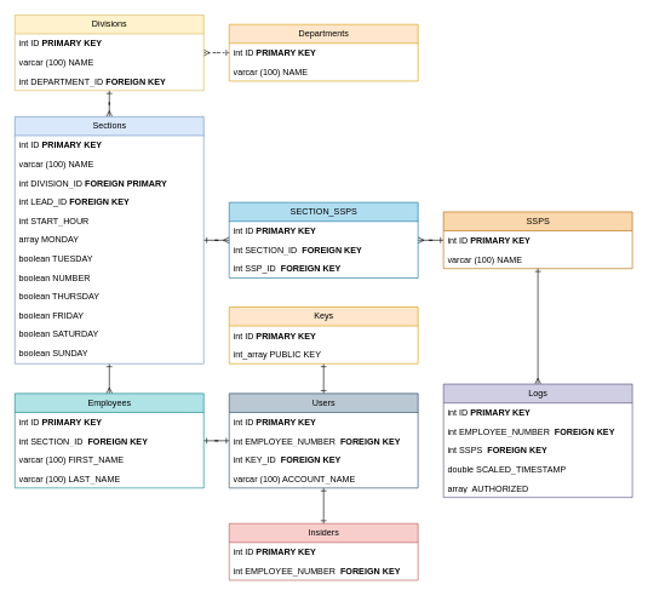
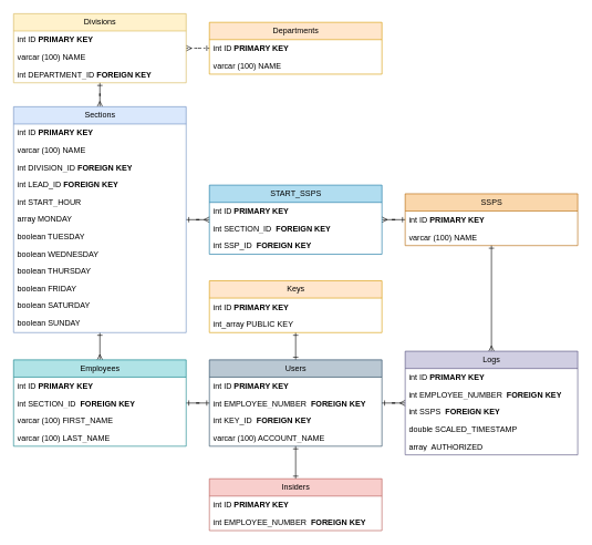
  <mxCell id="0" />
  <mxCell id="1" parent="0" />
  <mxCell id="2" style="edgeStyle=orthogonalEdgeStyle;rounded=0;orthogonalLoop=1;jettySize=auto;html=1;entryX=0.5;entryY=0;entryDx=0;entryDy=0;startArrow=ERone;startFill=0;endArrow=ERone;endFill=0;" edge="1" parent="1" source="3" target="37"><mxGeometry relative="1" as="geometry" /></mxCell>
  <mxCell id="3" value="Keys" style="swimlane;fontStyle=0;childLayout=stackLayout;horizontal=1;startSize=26;fillColor=#ffe6cc;horizontalStack=0;resizeParent=1;resizeParentMax=0;resizeLast=0;collapsible=1;marginBottom=0;html=1;strokeColor=#d79b00;" vertex="1" parent="1"><mxGeometry x="315" y="422" width="260" height="78" as="geometry" /></mxCell>
  <mxCell id="4" value="int ID&amp;nbsp;&lt;b&gt;PRIMARY KEY&lt;/b&gt;" style="text;strokeColor=none;fillColor=none;align=left;verticalAlign=top;spacingLeft=4;spacingRight=4;overflow=hidden;rotatable=0;points=[[0,0.5],[1,0.5]];portConstraint=eastwest;whiteSpace=wrap;html=1;" vertex="1" parent="3"><mxGeometry y="26" width="260" height="26" as="geometry" /></mxCell>
  <mxCell id="5" value="int_array PUBLIC KEY" style="text;strokeColor=none;fillColor=none;align=left;verticalAlign=top;spacingLeft=4;spacingRight=4;overflow=hidden;rotatable=0;points=[[0,0.5],[1,0.5]];portConstraint=eastwest;whiteSpace=wrap;html=1;" vertex="1" parent="3"><mxGeometry y="52" width="260" height="26" as="geometry" /></mxCell>
  <mxCell id="6" style="edgeStyle=orthogonalEdgeStyle;rounded=0;orthogonalLoop=1;jettySize=auto;html=1;startArrow=ERone;startFill=0;endArrow=ERmany;endFill=0;dashed=1;" edge="1" parent="1" source="7" target="11"><mxGeometry relative="1" as="geometry" /></mxCell>
  <mxCell id="7" value="Departments" style="swimlane;fontStyle=0;childLayout=stackLayout;horizontal=1;startSize=26;fillColor=#ffe6cc;horizontalStack=0;resizeParent=1;resizeParentMax=0;resizeLast=0;collapsible=1;marginBottom=0;html=1;strokeColor=#d79b00;" vertex="1" parent="1"><mxGeometry x="315" y="33" width="260" height="78" as="geometry" /></mxCell>
  <mxCell id="8" value="int ID&amp;nbsp;&lt;b&gt;PRIMARY KEY&lt;/b&gt;" style="text;strokeColor=none;fillColor=none;align=left;verticalAlign=top;spacingLeft=4;spacingRight=4;overflow=hidden;rotatable=0;points=[[0,0.5],[1,0.5]];portConstraint=eastwest;whiteSpace=wrap;html=1;" vertex="1" parent="7"><mxGeometry y="26" width="260" height="26" as="geometry" /></mxCell>
  <mxCell id="9" value="varcar (100) NAME" style="text;strokeColor=none;fillColor=none;align=left;verticalAlign=top;spacingLeft=4;spacingRight=4;overflow=hidden;rotatable=0;points=[[0,0.5],[1,0.5]];portConstraint=eastwest;whiteSpace=wrap;html=1;" vertex="1" parent="7"><mxGeometry y="52" width="260" height="26" as="geometry" /></mxCell>
  <mxCell id="10" style="edgeStyle=orthogonalEdgeStyle;rounded=0;orthogonalLoop=1;jettySize=auto;html=1;startArrow=ERone;startFill=0;endArrow=ERmany;endFill=0;" edge="1" parent="1" source="11" target="17"><mxGeometry relative="1" as="geometry" /></mxCell>
  <mxCell id="11" value="Divisions" style="swimlane;fontStyle=0;childLayout=stackLayout;horizontal=1;startSize=26;fillColor=#fff2cc;horizontalStack=0;resizeParent=1;resizeParentMax=0;resizeLast=0;collapsible=1;marginBottom=0;html=1;strokeColor=#d6b656;" vertex="1" parent="1"><mxGeometry y="20" width="260" height="104" as="geometry" x="20" /></mxCell>
  <mxCell id="12" value="int ID&amp;nbsp;&lt;b&gt;PRIMARY KEY&lt;/b&gt;" style="text;strokeColor=none;fillColor=none;align=left;verticalAlign=top;spacingLeft=4;spacingRight=4;overflow=hidden;rotatable=0;points=[[0,0.5],[1,0.5]];portConstraint=eastwest;whiteSpace=wrap;html=1;" vertex="1" parent="11"><mxGeometry y="26" width="260" height="26" as="geometry" /></mxCell>
  <mxCell id="13" value="varcar (100) NAME" style="text;strokeColor=none;fillColor=none;align=left;verticalAlign=top;spacingLeft=4;spacingRight=4;overflow=hidden;rotatable=0;points=[[0,0.5],[1,0.5]];portConstraint=eastwest;whiteSpace=wrap;html=1;" vertex="1" parent="11"><mxGeometry y="52" width="260" height="26" as="geometry" /></mxCell>
  <mxCell id="14" value="int DEPARTMENT_ID &lt;b&gt;FOREIGN KEY&lt;/b&gt;" style="text;strokeColor=none;fillColor=none;align=left;verticalAlign=top;spacingLeft=4;spacingRight=4;overflow=hidden;rotatable=0;points=[[0,0.5],[1,0.5]];portConstraint=eastwest;whiteSpace=wrap;html=1;" vertex="1" parent="11"><mxGeometry y="78" width="260" height="26" as="geometry" /></mxCell>
  <mxCell id="15" style="edgeStyle=orthogonalEdgeStyle;rounded=0;orthogonalLoop=1;jettySize=auto;html=1;startArrow=ERone;startFill=0;endArrow=ERmany;endFill=0;" edge="1" parent="1" source="17" target="31"><mxGeometry relative="1" as="geometry" /></mxCell>
  <mxCell id="16" style="edgeStyle=orthogonalEdgeStyle;rounded=0;orthogonalLoop=1;jettySize=auto;html=1;startArrow=ERone;startFill=0;endArrow=ERmany;endFill=0;" edge="1" parent="1" source="17" target="46"><mxGeometry relative="1" as="geometry" /></mxCell>
  <mxCell id="17" value="Sections" style="swimlane;fontStyle=0;childLayout=stackLayout;horizontal=1;startSize=26;fillColor=#dae8fc;horizontalStack=0;resizeParent=1;resizeParentMax=0;resizeLast=0;collapsible=1;marginBottom=0;html=1;strokeColor=#6c8ebf;" vertex="1" parent="1"><mxGeometry y="160" width="260" height="340" as="geometry" x="20" /></mxCell>
  <mxCell id="18" value="int ID&amp;nbsp;&lt;b&gt;PRIMARY KEY&lt;/b&gt;" style="text;strokeColor=none;fillColor=none;align=left;verticalAlign=top;spacingLeft=4;spacingRight=4;overflow=hidden;rotatable=0;points=[[0,0.5],[1,0.5]];portConstraint=eastwest;whiteSpace=wrap;html=1;" vertex="1" parent="17"><mxGeometry y="26" width="260" height="26" as="geometry" /></mxCell>
  <mxCell id="19" value="varcar (100) NAME" style="text;strokeColor=none;fillColor=none;align=left;verticalAlign=top;spacingLeft=4;spacingRight=4;overflow=hidden;rotatable=0;points=[[0,0.5],[1,0.5]];portConstraint=eastwest;whiteSpace=wrap;html=1;" vertex="1" parent="17"><mxGeometry y="52" width="260" height="26" as="geometry" /></mxCell>
- <mxCell id="20" value="int DIVISION_ID&amp;nbsp;&lt;b&gt;FOREIGN PRIMARY&lt;/b&gt;" style="text;strokeColor=none;fillColor=none;align=left;verticalAlign=top;spacingLeft=4;spacingRight=4;overflow=hidden;rotatable=0;points=[[0,0.5],[1,0.5]];portConstraint=eastwest;whiteSpace=wrap;html=1;" vertex="1" parent="17"><mxGeometry y="78" width="260" height="26" as="geometry" /></mxCell>
+ <mxCell id="20" value="int DIVISION_ID&amp;nbsp;&lt;b&gt;FOREIGN KEY&lt;/b&gt;" style="text;strokeColor=none;fillColor=none;align=left;verticalAlign=top;spacingLeft=4;spacingRight=4;overflow=hidden;rotatable=0;points=[[0,0.5],[1,0.5]];portConstraint=eastwest;whiteSpace=wrap;html=1;" vertex="1" parent="17"><mxGeometry y="78" width="260" height="26" as="geometry" /></mxCell>
  <mxCell id="21" value="int LEAD_ID&amp;nbsp;&lt;b&gt;FOREIGN KEY&lt;/b&gt;" style="text;strokeColor=none;fillColor=none;align=left;verticalAlign=top;spacingLeft=4;spacingRight=4;overflow=hidden;rotatable=0;points=[[0,0.5],[1,0.5]];portConstraint=eastwest;whiteSpace=wrap;html=1;" vertex="1" parent="17"><mxGeometry y="104" width="260" height="26" as="geometry" /></mxCell>
  <mxCell id="22" value="int START_HOUR" style="text;strokeColor=none;fillColor=none;align=left;verticalAlign=top;spacingLeft=4;spacingRight=4;overflow=hidden;rotatable=0;points=[[0,0.5],[1,0.5]];portConstraint=eastwest;whiteSpace=wrap;html=1;" vertex="1" parent="17"><mxGeometry y="130" width="260" height="26" as="geometry" /></mxCell>
  <mxCell id="23" value="array MONDAY" style="text;strokeColor=none;fillColor=none;align=left;verticalAlign=top;spacingLeft=4;spacingRight=4;overflow=hidden;rotatable=0;points=[[0,0.5],[1,0.5]];portConstraint=eastwest;whiteSpace=wrap;html=1;" vertex="1" parent="17"><mxGeometry y="156" width="260" height="26" as="geometry" /></mxCell>
  <mxCell id="24" value="boolean TUESDAY" style="text;strokeColor=none;fillColor=none;align=left;verticalAlign=top;spacingLeft=4;spacingRight=4;overflow=hidden;rotatable=0;points=[[0,0.5],[1,0.5]];portConstraint=eastwest;whiteSpace=wrap;html=1;" vertex="1" parent="17"><mxGeometry y="182" width="260" height="26" as="geometry" /></mxCell>
- <mxCell id="25" value="boolean NUMBER" style="text;strokeColor=none;fillColor=none;align=left;verticalAlign=top;spacingLeft=4;spacingRight=4;overflow=hidden;rotatable=0;points=[[0,0.5],[1,0.5]];portConstraint=eastwest;whiteSpace=wrap;html=1;" vertex="1" parent="17"><mxGeometry y="208" width="260" height="26" as="geometry" /></mxCell>
+ <mxCell id="25" value="boolean WEDNESDAY" style="text;strokeColor=none;fillColor=none;align=left;verticalAlign=top;spacingLeft=4;spacingRight=4;overflow=hidden;rotatable=0;points=[[0,0.5],[1,0.5]];portConstraint=eastwest;whiteSpace=wrap;html=1;" vertex="1" parent="17"><mxGeometry y="208" width="260" height="26" as="geometry" /></mxCell>
  <mxCell id="26" value="boolean THURSDAY" style="text;strokeColor=none;fillColor=none;align=left;verticalAlign=top;spacingLeft=4;spacingRight=4;overflow=hidden;rotatable=0;points=[[0,0.5],[1,0.5]];portConstraint=eastwest;whiteSpace=wrap;html=1;" vertex="1" parent="17"><mxGeometry y="234" width="260" height="26" as="geometry" /></mxCell>
  <mxCell id="27" value="boolean FRIDAY" style="text;strokeColor=none;fillColor=none;align=left;verticalAlign=top;spacingLeft=4;spacingRight=4;overflow=hidden;rotatable=0;points=[[0,0.5],[1,0.5]];portConstraint=eastwest;whiteSpace=wrap;html=1;" vertex="1" parent="17"><mxGeometry y="260" width="260" height="26" as="geometry" /></mxCell>
  <mxCell id="28" value="boolean SATURDAY" style="text;strokeColor=none;fillColor=none;align=left;verticalAlign=top;spacingLeft=4;spacingRight=4;overflow=hidden;rotatable=0;points=[[0,0.5],[1,0.5]];portConstraint=eastwest;whiteSpace=wrap;html=1;" vertex="1" parent="17"><mxGeometry y="286" width="260" height="26" as="geometry" /></mxCell>
  <mxCell id="29" value="boolean SUNDAY" style="text;strokeColor=none;fillColor=none;align=left;verticalAlign=top;spacingLeft=4;spacingRight=4;overflow=hidden;rotatable=0;points=[[0,0.5],[1,0.5]];portConstraint=eastwest;whiteSpace=wrap;html=1;" vertex="1" parent="17"><mxGeometry y="312" width="260" height="28" as="geometry" /></mxCell>
  <mxCell id="30" style="edgeStyle=orthogonalEdgeStyle;rounded=0;orthogonalLoop=1;jettySize=auto;html=1;entryX=0;entryY=0.5;entryDx=0;entryDy=0;startArrow=ERone;startFill=0;endArrow=ERone;endFill=0;" edge="1" parent="1" source="31" target="39"><mxGeometry relative="1" as="geometry" /></mxCell>
  <mxCell id="31" value="Employees" style="swimlane;fontStyle=0;childLayout=stackLayout;horizontal=1;startSize=26;fillColor=#b0e3e6;horizontalStack=0;resizeParent=1;resizeParentMax=0;resizeLast=0;collapsible=1;marginBottom=0;html=1;strokeColor=#0e8088;" vertex="1" parent="1"><mxGeometry y="541" width="260" height="130" as="geometry" x="20" /></mxCell>
  <mxCell id="32" value="int ID&amp;nbsp;&lt;b&gt;PRIMARY KEY&lt;/b&gt;" style="text;strokeColor=none;fillColor=none;align=left;verticalAlign=top;spacingLeft=4;spacingRight=4;overflow=hidden;rotatable=0;points=[[0,0.5],[1,0.5]];portConstraint=eastwest;whiteSpace=wrap;html=1;" vertex="1" parent="31"><mxGeometry y="26" width="260" height="26" as="geometry" /></mxCell>
  <mxCell id="33" value="int SECTION_ID&amp;nbsp;&amp;nbsp;&lt;b&gt;FOREIGN KEY&lt;/b&gt;" style="text;strokeColor=none;fillColor=none;align=left;verticalAlign=top;spacingLeft=4;spacingRight=4;overflow=hidden;rotatable=0;points=[[0,0.5],[1,0.5]];portConstraint=eastwest;whiteSpace=wrap;html=1;" vertex="1" parent="31"><mxGeometry y="52" width="260" height="26" as="geometry" /></mxCell>
  <mxCell id="34" value="varcar (100) FIRST_NAME" style="text;strokeColor=none;fillColor=none;align=left;verticalAlign=top;spacingLeft=4;spacingRight=4;overflow=hidden;rotatable=0;points=[[0,0.5],[1,0.5]];portConstraint=eastwest;whiteSpace=wrap;html=1;" vertex="1" parent="31"><mxGeometry y="78" width="260" height="26" as="geometry" /></mxCell>
  <mxCell id="35" value="varcar (100) LAST_NAME" style="text;strokeColor=none;fillColor=none;align=left;verticalAlign=top;spacingLeft=4;spacingRight=4;overflow=hidden;rotatable=0;points=[[0,0.5],[1,0.5]];portConstraint=eastwest;whiteSpace=wrap;html=1;" vertex="1" parent="31"><mxGeometry y="104" width="260" height="26" as="geometry" /></mxCell>
  <mxCell id="36" style="edgeStyle=orthogonalEdgeStyle;rounded=0;orthogonalLoop=1;jettySize=auto;html=1;startArrow=ERone;startFill=0;endArrow=ERone;endFill=0;" edge="1" parent="1" source="37" target="58"><mxGeometry relative="1" as="geometry" /></mxCell>
  <mxCell id="37" value="Users" style="swimlane;fontStyle=0;childLayout=stackLayout;horizontal=1;startSize=26;fillColor=#bac8d3;horizontalStack=0;resizeParent=1;resizeParentMax=0;resizeLast=0;collapsible=1;marginBottom=0;html=1;strokeColor=#23445d;" vertex="1" parent="1"><mxGeometry x="315" y="541" width="260" height="130" as="geometry" /></mxCell>
  <mxCell id="38" value="int ID&amp;nbsp;&lt;b&gt;PRIMARY KEY&lt;/b&gt;" style="text;strokeColor=none;fillColor=none;align=left;verticalAlign=top;spacingLeft=4;spacingRight=4;overflow=hidden;rotatable=0;points=[[0,0.5],[1,0.5]];portConstraint=eastwest;whiteSpace=wrap;html=1;" vertex="1" parent="37"><mxGeometry y="26" width="260" height="26" as="geometry" /></mxCell>
  <mxCell id="39" value="int EMPLOYEE_NUMBER&amp;nbsp;&amp;nbsp;&lt;b&gt;FOREIGN KEY&lt;/b&gt;" style="text;strokeColor=none;fillColor=none;align=left;verticalAlign=top;spacingLeft=4;spacingRight=4;overflow=hidden;rotatable=0;points=[[0,0.5],[1,0.5]];portConstraint=eastwest;whiteSpace=wrap;html=1;" vertex="1" parent="37"><mxGeometry y="52" width="260" height="26" as="geometry" /></mxCell>
  <mxCell id="40" value="int KEY_ID&amp;nbsp;&amp;nbsp;&lt;b&gt;FOREIGN KEY&lt;/b&gt;" style="text;strokeColor=none;fillColor=none;align=left;verticalAlign=top;spacingLeft=4;spacingRight=4;overflow=hidden;rotatable=0;points=[[0,0.5],[1,0.5]];portConstraint=eastwest;whiteSpace=wrap;html=1;" vertex="1" parent="37"><mxGeometry y="78" width="260" height="26" as="geometry" /></mxCell>
  <mxCell id="41" value="varcar (100) ACCOUNT_NAME" style="text;strokeColor=none;fillColor=none;align=left;verticalAlign=top;spacingLeft=4;spacingRight=4;overflow=hidden;rotatable=0;points=[[0,0.5],[1,0.5]];portConstraint=eastwest;whiteSpace=wrap;html=1;" vertex="1" parent="37"><mxGeometry y="104" width="260" height="26" as="geometry" /></mxCell>
  <mxCell id="42" style="edgeStyle=orthogonalEdgeStyle;rounded=0;orthogonalLoop=1;jettySize=auto;html=1;startArrow=ERone;startFill=0;endArrow=ERmany;endFill=0;" edge="1" parent="1" source="43" target="46"><mxGeometry relative="1" as="geometry" /></mxCell>
  <mxCell id="43" value="SSPS" style="swimlane;fontStyle=0;childLayout=stackLayout;horizontal=1;startSize=26;fillColor=#fad7ac;horizontalStack=0;resizeParent=1;resizeParentMax=0;resizeLast=0;collapsible=1;marginBottom=0;html=1;strokeColor=#b46504;" vertex="1" parent="1"><mxGeometry x="610" y="291" width="260" height="78" as="geometry" /></mxCell>
  <mxCell id="44" value="int ID&amp;nbsp;&lt;b&gt;PRIMARY KEY&lt;/b&gt;" style="text;strokeColor=none;fillColor=none;align=left;verticalAlign=top;spacingLeft=4;spacingRight=4;overflow=hidden;rotatable=0;points=[[0,0.5],[1,0.5]];portConstraint=eastwest;whiteSpace=wrap;html=1;" vertex="1" parent="43"><mxGeometry y="26" width="260" height="26" as="geometry" /></mxCell>
  <mxCell id="45" value="varcar (100) NAME" style="text;strokeColor=none;fillColor=none;align=left;verticalAlign=top;spacingLeft=4;spacingRight=4;overflow=hidden;rotatable=0;points=[[0,0.5],[1,0.5]];portConstraint=eastwest;whiteSpace=wrap;html=1;" vertex="1" parent="43"><mxGeometry y="52" width="260" height="26" as="geometry" /></mxCell>
- <mxCell id="46" value="SECTION_SSPS" style="swimlane;fontStyle=0;childLayout=stackLayout;horizontal=1;startSize=26;fillColor=#b1ddf0;horizontalStack=0;resizeParent=1;resizeParentMax=0;resizeLast=0;collapsible=1;marginBottom=0;html=1;strokeColor=#10739e;" vertex="1" parent="1"><mxGeometry x="315" y="278" width="260" height="104" as="geometry" /></mxCell>
+ <mxCell id="46" value="START_SSPS" style="swimlane;fontStyle=0;childLayout=stackLayout;horizontal=1;startSize=26;fillColor=#b1ddf0;horizontalStack=0;resizeParent=1;resizeParentMax=0;resizeLast=0;collapsible=1;marginBottom=0;html=1;strokeColor=#10739e;" vertex="1" parent="1"><mxGeometry x="315" y="278" width="260" height="104" as="geometry" /></mxCell>
  <mxCell id="47" value="int ID&amp;nbsp;&lt;b&gt;PRIMARY KEY&lt;/b&gt;" style="text;strokeColor=none;fillColor=none;align=left;verticalAlign=top;spacingLeft=4;spacingRight=4;overflow=hidden;rotatable=0;points=[[0,0.5],[1,0.5]];portConstraint=eastwest;whiteSpace=wrap;html=1;" vertex="1" parent="46"><mxGeometry y="26" width="260" height="26" as="geometry" /></mxCell>
  <mxCell id="48" value="int SECTION_ID&amp;nbsp;&amp;nbsp;&lt;b&gt;FOREIGN KEY&lt;/b&gt;" style="text;strokeColor=none;fillColor=none;align=left;verticalAlign=top;spacingLeft=4;spacingRight=4;overflow=hidden;rotatable=0;points=[[0,0.5],[1,0.5]];portConstraint=eastwest;whiteSpace=wrap;html=1;" vertex="1" parent="46"><mxGeometry y="52" width="260" height="26" as="geometry" /></mxCell>
  <mxCell id="49" value="int SSP_ID&amp;nbsp;&amp;nbsp;&lt;b&gt;FOREIGN KEY&lt;/b&gt;" style="text;strokeColor=none;fillColor=none;align=left;verticalAlign=top;spacingLeft=4;spacingRight=4;overflow=hidden;rotatable=0;points=[[0,0.5],[1,0.5]];portConstraint=eastwest;whiteSpace=wrap;html=1;" vertex="1" parent="46"><mxGeometry y="78" width="260" height="26" as="geometry" /></mxCell>
  <mxCell id="50" style="edgeStyle=orthogonalEdgeStyle;rounded=0;orthogonalLoop=1;jettySize=auto;html=1;startArrow=ERmany;startFill=0;endArrow=ERone;endFill=0;" edge="1" parent="1" source="52" target="43"><mxGeometry relative="1" as="geometry" /></mxCell>
+ <mxCell id="51" style="edgeStyle=orthogonalEdgeStyle;rounded=0;orthogonalLoop=1;jettySize=auto;html=1;startArrow=ERmany;startFill=0;endArrow=ERone;endFill=0;" edge="1" parent="1" source="52" target="37"><mxGeometry relative="1" as="geometry" /></mxCell>
  <mxCell id="52" value="Logs" style="swimlane;fontStyle=0;childLayout=stackLayout;horizontal=1;startSize=26;fillColor=#d0cee2;horizontalStack=0;resizeParent=1;resizeParentMax=0;resizeLast=0;collapsible=1;marginBottom=0;html=1;strokeColor=#56517e;" vertex="1" parent="1"><mxGeometry x="610" y="528" width="260" height="156" as="geometry" /></mxCell>
  <mxCell id="53" value="int ID&amp;nbsp;&lt;b&gt;PRIMARY KEY&lt;/b&gt;" style="text;strokeColor=none;fillColor=none;align=left;verticalAlign=top;spacingLeft=4;spacingRight=4;overflow=hidden;rotatable=0;points=[[0,0.5],[1,0.5]];portConstraint=eastwest;whiteSpace=wrap;html=1;" vertex="1" parent="52"><mxGeometry y="26" width="260" height="26" as="geometry" /></mxCell>
  <mxCell id="54" value="int EMPLOYEE_NUMBER&amp;nbsp;&amp;nbsp;&lt;b&gt;FOREIGN KEY&lt;/b&gt;" style="text;strokeColor=none;fillColor=none;align=left;verticalAlign=top;spacingLeft=4;spacingRight=4;overflow=hidden;rotatable=0;points=[[0,0.5],[1,0.5]];portConstraint=eastwest;whiteSpace=wrap;html=1;" vertex="1" parent="52"><mxGeometry y="52" width="260" height="26" as="geometry" /></mxCell>
  <mxCell id="55" value="int SSPS&amp;nbsp;&amp;nbsp;&lt;b&gt;FOREIGN KEY&lt;/b&gt;" style="text;strokeColor=none;fillColor=none;align=left;verticalAlign=top;spacingLeft=4;spacingRight=4;overflow=hidden;rotatable=0;points=[[0,0.5],[1,0.5]];portConstraint=eastwest;whiteSpace=wrap;html=1;" vertex="1" parent="52"><mxGeometry y="78" width="260" height="26" as="geometry" /></mxCell>
  <mxCell id="56" value="double SCALED_TIMESTAMP" style="text;strokeColor=none;fillColor=none;align=left;verticalAlign=top;spacingLeft=4;spacingRight=4;overflow=hidden;rotatable=0;points=[[0,0.5],[1,0.5]];portConstraint=eastwest;whiteSpace=wrap;html=1;" vertex="1" parent="52"><mxGeometry y="104" width="260" height="26" as="geometry" /></mxCell>
  <mxCell id="57" value="array&amp;nbsp; AUTHORIZED" style="text;strokeColor=none;fillColor=none;align=left;verticalAlign=top;spacingLeft=4;spacingRight=4;overflow=hidden;rotatable=0;points=[[0,0.5],[1,0.5]];portConstraint=eastwest;whiteSpace=wrap;html=1;" vertex="1" parent="52"><mxGeometry y="130" width="260" height="26" as="geometry" /></mxCell>
  <mxCell id="58" value="Insiders" style="swimlane;fontStyle=0;childLayout=stackLayout;horizontal=1;startSize=26;fillColor=#f8cecc;horizontalStack=0;resizeParent=1;resizeParentMax=0;resizeLast=0;collapsible=1;marginBottom=0;html=1;strokeColor=#b85450;" vertex="1" parent="1"><mxGeometry x="315" y="720" width="260" height="78" as="geometry" /></mxCell>
  <mxCell id="59" value="int ID&amp;nbsp;&lt;b&gt;PRIMARY KEY&lt;/b&gt;" style="text;strokeColor=none;fillColor=none;align=left;verticalAlign=top;spacingLeft=4;spacingRight=4;overflow=hidden;rotatable=0;points=[[0,0.5],[1,0.5]];portConstraint=eastwest;whiteSpace=wrap;html=1;" vertex="1" parent="58"><mxGeometry y="26" width="260" height="26" as="geometry" /></mxCell>
  <mxCell id="60" value="int EMPLOYEE_NUMBER&amp;nbsp;&amp;nbsp;&lt;b&gt;FOREIGN KEY&lt;/b&gt;" style="text;strokeColor=none;fillColor=none;align=left;verticalAlign=top;spacingLeft=4;spacingRight=4;overflow=hidden;rotatable=0;points=[[0,0.5],[1,0.5]];portConstraint=eastwest;whiteSpace=wrap;html=1;" vertex="1" parent="58"><mxGeometry y="52" width="260" height="26" as="geometry" /></mxCell>
